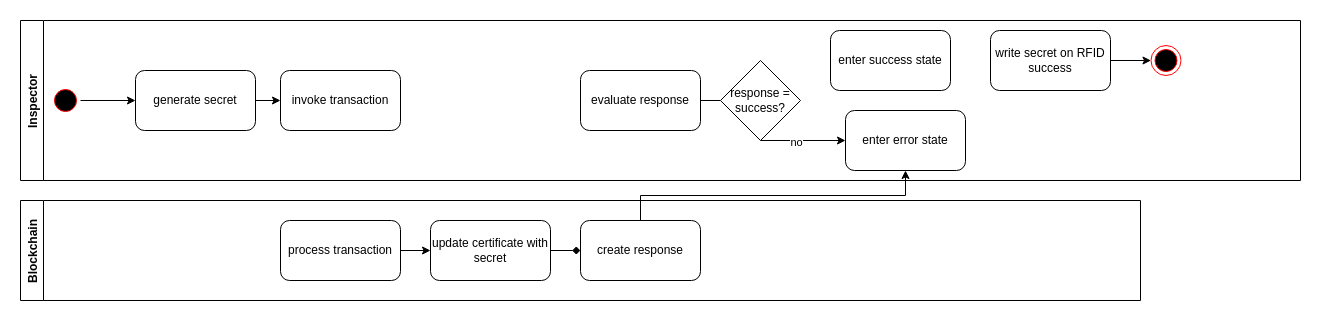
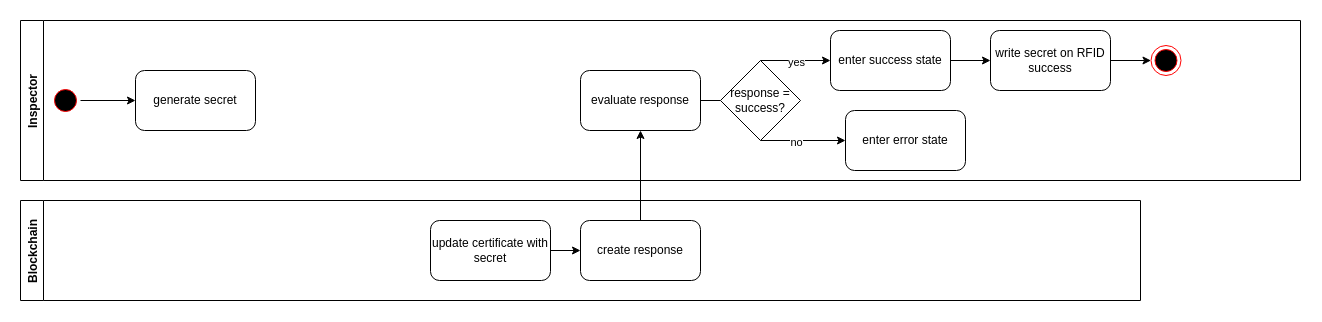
  <mxCell id="0" />
  <mxCell id="1" parent="0" />
  <mxCell id="2" value="Inspector" style="swimlane;horizontal=0;" parent="1" vertex="1"><mxGeometry x="20" y="20" width="1280" height="160" as="geometry" /></mxCell>
- <mxCell id="3" style="edgeStyle=orthogonalEdgeStyle;rounded=0;orthogonalLoop=1;jettySize=auto;html=1;exitX=1;exitY=0.5;exitDx=0;exitDy=0;entryX=0;entryY=0.5;entryDx=0;entryDy=0;" parent="2" source="4" target="5" edge="1"><mxGeometry relative="1" as="geometry" /></mxCell>
  <mxCell id="4" value="generate secret" style="rounded=1;whiteSpace=wrap;html=1;" parent="2" vertex="1"><mxGeometry x="115" y="50" width="120" height="60" as="geometry" /></mxCell>
- <mxCell id="5" value="invoke transaction" style="rounded=1;whiteSpace=wrap;html=1;" parent="2" vertex="1"><mxGeometry x="260" y="50" width="120" height="60" as="geometry" /></mxCell>
  <mxCell id="6" style="edgeStyle=orthogonalEdgeStyle;rounded=0;orthogonalLoop=1;jettySize=auto;html=1;exitX=1;exitY=0.5;exitDx=0;exitDy=0;entryX=0;entryY=0.5;entryDx=0;entryDy=0;endArrow=none;" parent="2" source="7" target="12" edge="1"><mxGeometry relative="1" as="geometry" /></mxCell>
  <mxCell id="7" value="evaluate response" style="rounded=1;whiteSpace=wrap;html=1;" parent="2" vertex="1"><mxGeometry x="560" y="50" width="120" height="60" as="geometry" /></mxCell>
+ <mxCell id="8" style="edgeStyle=orthogonalEdgeStyle;rounded=0;orthogonalLoop=1;jettySize=auto;html=1;exitX=0.5;exitY=0;exitDx=0;exitDy=0;strokeColor=#000000;" parent="2" source="12" target="14" edge="1"><mxGeometry relative="1" as="geometry"><Array as="points"><mxPoint x="770" y="40" /><mxPoint x="770" y="40" /></Array></mxGeometry></mxCell>
+ <mxCell id="9" value="yes" style="edgeLabel;html=1;align=center;verticalAlign=middle;resizable=0;points=[];" parent="8" vertex="1" connectable="0"><mxGeometry y="-1" relative="1" as="geometry"><mxPoint as="offset" /></mxGeometry></mxCell>
  <mxCell id="10" style="edgeStyle=orthogonalEdgeStyle;rounded=0;orthogonalLoop=1;jettySize=auto;html=1;exitX=0.5;exitY=1;exitDx=0;exitDy=0;entryX=0;entryY=0.5;entryDx=0;entryDy=0;strokeColor=#000000;" parent="2" source="12" target="15" edge="1"><mxGeometry relative="1" as="geometry"><Array as="points"><mxPoint x="780" y="120" /><mxPoint x="780" y="120" /></Array></mxGeometry></mxCell>
  <mxCell id="11" value="no" style="edgeLabel;html=1;align=center;verticalAlign=middle;resizable=0;points=[];" parent="10" vertex="1" connectable="0"><mxGeometry x="-0.171" y="-1" relative="1" as="geometry"><mxPoint as="offset" /></mxGeometry></mxCell>
  <mxCell id="12" value="response = success?" style="rhombus;whiteSpace=wrap;html=1;" parent="2" vertex="1"><mxGeometry x="700" y="40" width="80" height="80" as="geometry" /></mxCell>
+ <mxCell id="13" style="edgeStyle=orthogonalEdgeStyle;rounded=0;orthogonalLoop=1;jettySize=auto;html=1;exitX=1;exitY=0.5;exitDx=0;exitDy=0;" parent="2" source="14" target="17" edge="1"><mxGeometry relative="1" as="geometry" /></mxCell>
  <mxCell id="14" value="enter success state" style="rounded=1;whiteSpace=wrap;html=1;" parent="2" vertex="1"><mxGeometry x="810" y="10" width="120" height="60" as="geometry" /></mxCell>
  <mxCell id="15" value="enter error state" style="rounded=1;whiteSpace=wrap;html=1;" parent="2" vertex="1"><mxGeometry x="825" y="90" width="120" height="60" as="geometry" /></mxCell>
  <mxCell id="16" style="edgeStyle=orthogonalEdgeStyle;rounded=0;orthogonalLoop=1;jettySize=auto;html=1;exitX=1;exitY=0.5;exitDx=0;exitDy=0;entryX=0;entryY=0.5;entryDx=0;entryDy=0;strokeColor=#000000;" parent="2" source="17" target="20" edge="1"><mxGeometry relative="1" as="geometry" /></mxCell>
  <mxCell id="17" value="write secret on RFID success" style="rounded=1;whiteSpace=wrap;html=1;" parent="2" vertex="1"><mxGeometry x="970" y="10" width="120" height="60" as="geometry" /></mxCell>
  <mxCell id="18" style="edgeStyle=orthogonalEdgeStyle;rounded=0;orthogonalLoop=1;jettySize=auto;html=1;exitX=1;exitY=0.5;exitDx=0;exitDy=0;strokeColor=#000000;" parent="2" source="19" target="4" edge="1"><mxGeometry relative="1" as="geometry" /></mxCell>
  <mxCell id="19" value="" style="ellipse;html=1;shape=startState;fillColor=#000000;strokeColor=#ff0000;" parent="2" vertex="1"><mxGeometry x="30" y="65" width="30" height="30" as="geometry" /></mxCell>
  <mxCell id="20" value="" style="ellipse;html=1;shape=endState;fillColor=#000000;strokeColor=#ff0000;" parent="2" vertex="1"><mxGeometry x="1130.5" y="25" width="30" height="30" as="geometry" /></mxCell>
  <mxCell id="21" value="Blockchain" style="swimlane;horizontal=0;" parent="1" vertex="1"><mxGeometry x="20" y="200" width="1120" height="100" as="geometry" /></mxCell>
- <mxCell id="22" style="edgeStyle=orthogonalEdgeStyle;rounded=0;orthogonalLoop=1;jettySize=auto;html=1;exitX=1;exitY=0.5;exitDx=0;exitDy=0;entryX=0;entryY=0.5;entryDx=0;entryDy=0;strokeColor=#000000;" parent="21" source="23" target="26" edge="1"><mxGeometry relative="1" as="geometry" /></mxCell>
- <mxCell id="23" value="process transaction" style="rounded=1;whiteSpace=wrap;html=1;" parent="21" vertex="1"><mxGeometry x="260" y="20" width="120" height="60" as="geometry" /></mxCell>
  <mxCell id="24" value="create response" style="rounded=1;whiteSpace=wrap;html=1;" parent="21" vertex="1"><mxGeometry x="560" y="20" width="120" height="60" as="geometry" /></mxCell>
- <mxCell id="25" style="edgeStyle=orthogonalEdgeStyle;rounded=0;orthogonalLoop=1;jettySize=auto;html=1;exitX=1;exitY=0.5;exitDx=0;exitDy=0;entryX=0;entryY=0.5;entryDx=0;entryDy=0;strokeColor=#000000;endArrow=diamond;" parent="21" source="26" target="24" edge="1"><mxGeometry relative="1" as="geometry" /></mxCell>
+ <mxCell id="25" style="edgeStyle=orthogonalEdgeStyle;rounded=0;orthogonalLoop=1;jettySize=auto;html=1;exitX=1;exitY=0.5;exitDx=0;exitDy=0;entryX=0;entryY=0.5;entryDx=0;entryDy=0;strokeColor=#000000;" parent="21" source="26" target="24" edge="1"><mxGeometry relative="1" as="geometry" /></mxCell>
  <mxCell id="26" value="update certificate with secret" style="rounded=1;whiteSpace=wrap;html=1;" parent="21" vertex="1"><mxGeometry x="410" y="20" width="120" height="60" as="geometry" /></mxCell>
- <mxCell id="27" style="edgeStyle=orthogonalEdgeStyle;rounded=0;orthogonalLoop=1;jettySize=auto;html=1;exitX=0.5;exitY=0;exitDx=0;exitDy=0;strokeColor=#000000;" parent="1" source="24" target="15" edge="1"><mxGeometry relative="1" as="geometry" /></mxCell>
+ <mxCell id="27" style="edgeStyle=orthogonalEdgeStyle;rounded=0;orthogonalLoop=1;jettySize=auto;html=1;exitX=0.5;exitY=0;exitDx=0;exitDy=0;entryX=0.5;entryY=1;entryDx=0;entryDy=0;strokeColor=#000000;" parent="1" source="24" target="7" edge="1"><mxGeometry relative="1" as="geometry" /></mxCell>
